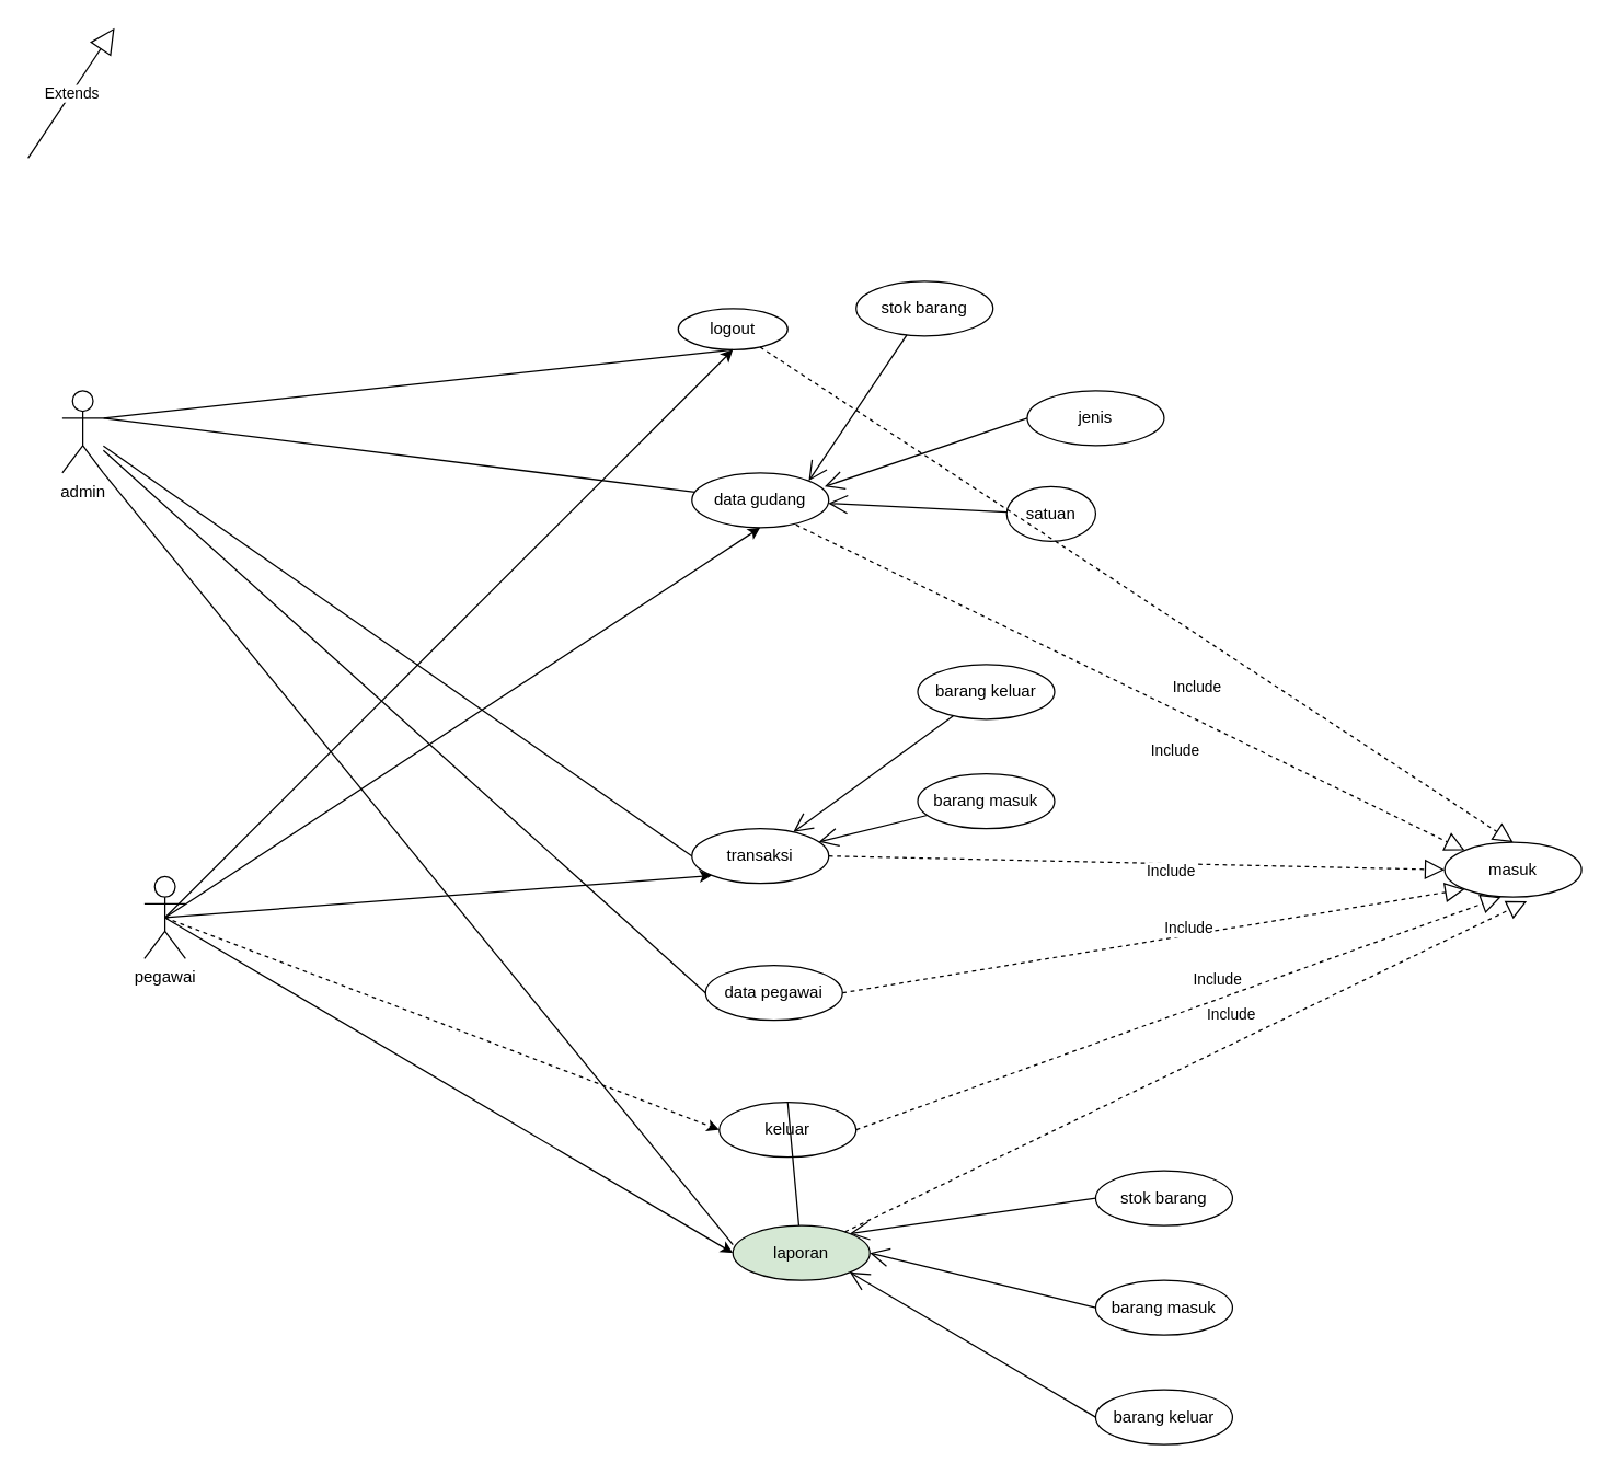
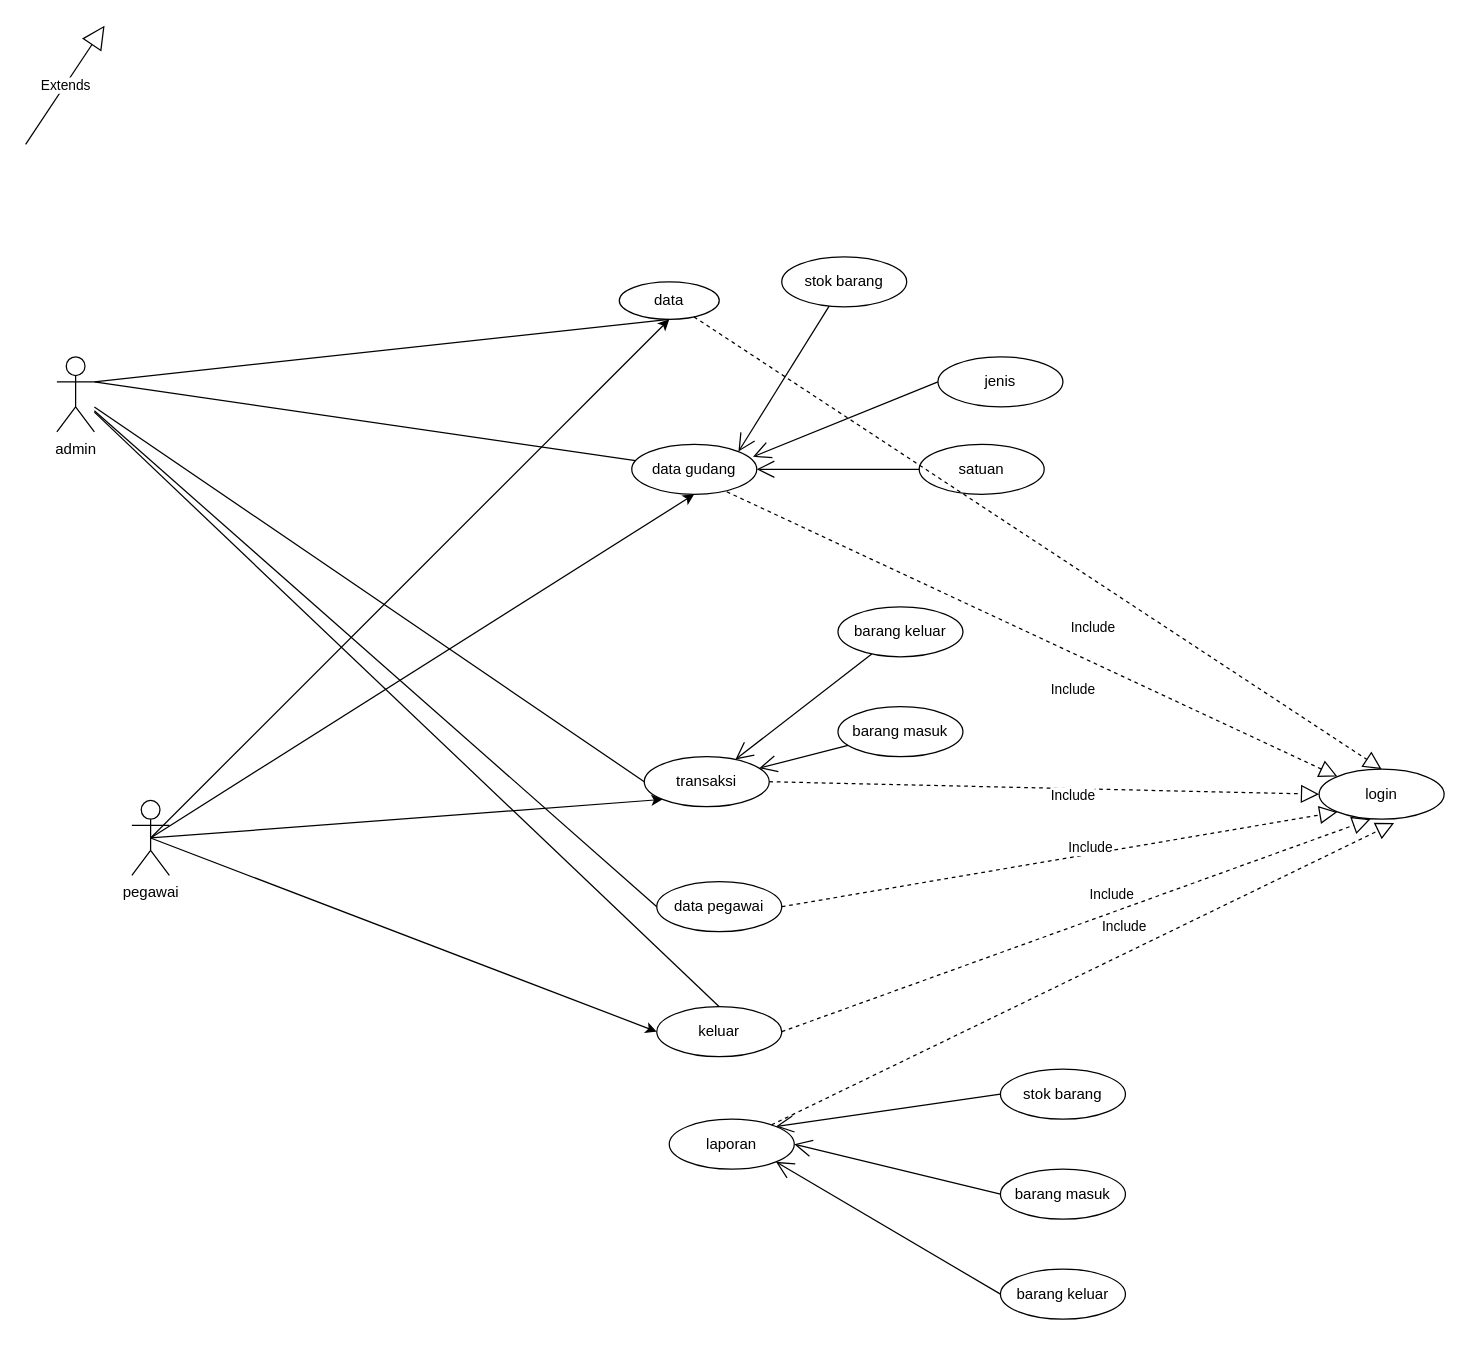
  <mxCell id="0" />
  <mxCell id="1" parent="0" />
  <mxCell id="2" value="admin" style="shape=umlActor;verticalLabelPosition=bottom;verticalAlign=top;html=1;outlineConnect=0;" vertex="1" parent="1"><mxGeometry x="45" y="285" width="30" height="60" as="geometry" /></mxCell>
- <mxCell id="3" value="logout" style="ellipse;whiteSpace=wrap;html=1;" vertex="1" parent="1"><mxGeometry x="495" y="225" width="80" height="30" as="geometry" /></mxCell>
- <mxCell id="4" value="data gudang" style="ellipse;whiteSpace=wrap;html=1;" vertex="1" parent="1"><mxGeometry x="505" y="345" width="100" height="40" as="geometry" /></mxCell>
+ <mxCell id="3" value="data" style="ellipse;whiteSpace=wrap;html=1;" vertex="1" parent="1"><mxGeometry x="495" y="225" width="80" height="30" as="geometry" /></mxCell>
+ <mxCell id="4" value="data gudang" style="ellipse;whiteSpace=wrap;html=1;" vertex="1" parent="1"><mxGeometry x="505" y="355" width="100" height="40" as="geometry" /></mxCell>
  <mxCell id="5" value="stok barang" style="ellipse;whiteSpace=wrap;html=1;" vertex="1" parent="1"><mxGeometry x="625" y="205" width="100" height="40" as="geometry" /></mxCell>
- <mxCell id="6" value="satuan" style="ellipse;whiteSpace=wrap;html=1;" vertex="1" parent="1"><mxGeometry x="735" y="355" width="65" height="40" as="geometry" /></mxCell>
+ <mxCell id="6" value="satuan" style="ellipse;whiteSpace=wrap;html=1;" vertex="1" parent="1"><mxGeometry x="735" y="355" width="100" height="40" as="geometry" /></mxCell>
  <mxCell id="7" value="" style="endArrow=open;endFill=1;endSize=12;html=1;entryX=1;entryY=0;entryDx=0;entryDy=0;" edge="1" parent="1" source="5" target="4"><mxGeometry width="160" relative="1" as="geometry"><mxPoint x="665" y="155" as="sourcePoint" /><mxPoint x="825" y="155" as="targetPoint" /></mxGeometry></mxCell>
  <mxCell id="8" value="" style="endArrow=open;endFill=1;endSize=12;html=1;" edge="1" parent="1" source="6" target="4"><mxGeometry width="160" relative="1" as="geometry"><mxPoint x="665" y="255" as="sourcePoint" /><mxPoint x="825" y="255" as="targetPoint" /></mxGeometry></mxCell>
  <mxCell id="9" value="Extends" style="endArrow=block;endSize=16;endFill=0;html=1;" edge="1" parent="1"><mxGeometry width="160" relative="1" as="geometry"><mxPoint x="20" y="115" as="sourcePoint" /><mxPoint x="83.161" y="20.032" as="targetPoint" /></mxGeometry></mxCell>
- <mxCell id="10" value="transaksi" style="ellipse;whiteSpace=wrap;html=1;" vertex="1" parent="1"><mxGeometry x="505" y="605" width="100" height="40" as="geometry" /></mxCell>
+ <mxCell id="10" value="transaksi" style="ellipse;whiteSpace=wrap;html=1;" vertex="1" parent="1"><mxGeometry x="515" y="605" width="100" height="40" as="geometry" /></mxCell>
  <mxCell id="11" value="barang masuk" style="ellipse;whiteSpace=wrap;html=1;" vertex="1" parent="1"><mxGeometry x="670" y="565" width="100" height="40" as="geometry" /></mxCell>
  <mxCell id="12" value="barang keluar" style="ellipse;whiteSpace=wrap;html=1;" vertex="1" parent="1"><mxGeometry x="670" y="485" width="100" height="40" as="geometry" /></mxCell>
  <mxCell id="13" value="" style="endArrow=open;endFill=1;endSize=12;html=1;" edge="1" parent="1" source="11" target="10"><mxGeometry width="160" relative="1" as="geometry"><mxPoint x="665" y="455" as="sourcePoint" /><mxPoint x="825" y="455" as="targetPoint" /></mxGeometry></mxCell>
  <mxCell id="14" value="" style="endArrow=open;endFill=1;endSize=12;html=1;" edge="1" parent="1" source="12" target="10"><mxGeometry width="160" relative="1" as="geometry"><mxPoint x="665" y="455" as="sourcePoint" /><mxPoint x="825" y="455" as="targetPoint" /></mxGeometry></mxCell>
  <mxCell id="15" value="" style="endArrow=none;html=1;exitX=1;exitY=0.333;exitDx=0;exitDy=0;exitPerimeter=0;" edge="1" parent="1" source="2" target="4"><mxGeometry width="50" height="50" relative="1" as="geometry"><mxPoint x="725" y="165" as="sourcePoint" /><mxPoint x="775" y="115" as="targetPoint" /></mxGeometry></mxCell>
  <mxCell id="16" value="" style="endArrow=none;html=1;entryX=0;entryY=0.5;entryDx=0;entryDy=0;" edge="1" parent="1" source="2" target="10"><mxGeometry width="50" height="50" relative="1" as="geometry"><mxPoint x="725" y="365" as="sourcePoint" /><mxPoint x="565" y="505" as="targetPoint" /></mxGeometry></mxCell>
  <mxCell id="17" value="" style="endArrow=none;html=1;entryX=0.5;entryY=1;entryDx=0;entryDy=0;exitX=1;exitY=0.333;exitDx=0;exitDy=0;exitPerimeter=0;" edge="1" parent="1" source="2" target="3"><mxGeometry width="50" height="50" relative="1" as="geometry"><mxPoint x="725" y="165" as="sourcePoint" /><mxPoint x="775" y="115" as="targetPoint" /></mxGeometry></mxCell>
- <mxCell id="18" value="data pegawai" style="ellipse;whiteSpace=wrap;html=1;" vertex="1" parent="1"><mxGeometry x="515" y="705" width="100" height="40" as="geometry" /></mxCell>
+ <mxCell id="18" value="data pegawai" style="ellipse;whiteSpace=wrap;html=1;" vertex="1" parent="1"><mxGeometry x="525" y="705" width="100" height="40" as="geometry" /></mxCell>
  <mxCell id="19" value="" style="endArrow=none;html=1;exitX=0;exitY=0.5;exitDx=0;exitDy=0;" edge="1" parent="1" source="18" target="2"><mxGeometry width="50" height="50" relative="1" as="geometry"><mxPoint x="725" y="775" as="sourcePoint" /><mxPoint x="445" y="625" as="targetPoint" /></mxGeometry></mxCell>
  <mxCell id="20" value="keluar" style="ellipse;whiteSpace=wrap;html=1;" vertex="1" parent="1"><mxGeometry x="525" y="805" width="100" height="40" as="geometry" /></mxCell>
- <mxCell id="21" value="" style="endArrow=none;html=1;exitX=0.5;exitY=0;exitDx=0;exitDy=0;" edge="1" parent="1" source="20" target="22"><mxGeometry width="50" height="50" relative="1" as="geometry"><mxPoint x="425" y="845" as="sourcePoint" /><mxPoint x="775" y="685" as="targetPoint" /></mxGeometry></mxCell>
- <mxCell id="22" value="laporan" style="ellipse;whiteSpace=wrap;html=1;fillColor=#d5e8d4;" vertex="1" parent="1"><mxGeometry x="535" y="895" width="100" height="40" as="geometry" /></mxCell>
- <mxCell id="23" value="" style="endArrow=none;html=1;entryX=0;entryY=0.35;entryDx=0;entryDy=0;entryPerimeter=0;exitX=1;exitY=1;exitDx=0;exitDy=0;exitPerimeter=0;" edge="1" parent="1" source="2" target="22"><mxGeometry width="50" height="50" relative="1" as="geometry"><mxPoint x="365" y="625" as="sourcePoint" /><mxPoint x="775" y="985" as="targetPoint" /></mxGeometry></mxCell>
+ <mxCell id="21" value="" style="endArrow=none;html=1;exitX=0.5;exitY=0;exitDx=0;exitDy=0;" edge="1" parent="1" source="20" target="2"><mxGeometry width="50" height="50" relative="1" as="geometry"><mxPoint x="425" y="845" as="sourcePoint" /><mxPoint x="775" y="685" as="targetPoint" /></mxGeometry></mxCell>
+ <mxCell id="22" value="laporan" style="ellipse;whiteSpace=wrap;html=1;" vertex="1" parent="1"><mxGeometry x="535" y="895" width="100" height="40" as="geometry" /></mxCell>
  <mxCell id="24" value="stok barang" style="ellipse;whiteSpace=wrap;html=1;" vertex="1" parent="1"><mxGeometry x="800" y="855" width="100" height="40" as="geometry" /></mxCell>
  <mxCell id="25" value="barang masuk" style="ellipse;whiteSpace=wrap;html=1;" vertex="1" parent="1"><mxGeometry x="800" y="935" width="100" height="40" as="geometry" /></mxCell>
  <mxCell id="26" value="barang keluar" style="ellipse;whiteSpace=wrap;html=1;" vertex="1" parent="1"><mxGeometry x="800" y="1015" width="100" height="40" as="geometry" /></mxCell>
  <mxCell id="27" value="" style="endArrow=open;endFill=1;endSize=12;html=1;exitX=0;exitY=0.5;exitDx=0;exitDy=0;entryX=1;entryY=0;entryDx=0;entryDy=0;" edge="1" parent="1" source="24" target="22"><mxGeometry width="160" relative="1" as="geometry"><mxPoint x="665" y="1335" as="sourcePoint" /><mxPoint x="825" y="1335" as="targetPoint" /></mxGeometry></mxCell>
  <mxCell id="28" value="" style="endArrow=open;endFill=1;endSize=12;html=1;exitX=0;exitY=0.5;exitDx=0;exitDy=0;entryX=1;entryY=1;entryDx=0;entryDy=0;" edge="1" parent="1" source="26" target="22"><mxGeometry width="160" relative="1" as="geometry"><mxPoint x="585" y="1395" as="sourcePoint" /><mxPoint x="825" y="1535" as="targetPoint" /></mxGeometry></mxCell>
  <mxCell id="29" value="" style="endArrow=open;endFill=1;endSize=12;html=1;exitX=0;exitY=0.5;exitDx=0;exitDy=0;entryX=1;entryY=0.5;entryDx=0;entryDy=0;" edge="1" parent="1" source="25" target="22"><mxGeometry width="160" relative="1" as="geometry"><mxPoint x="665" y="1435" as="sourcePoint" /><mxPoint x="825" y="1435" as="targetPoint" /></mxGeometry></mxCell>
- <mxCell id="30" value="masuk" style="ellipse;whiteSpace=wrap;html=1;" vertex="1" parent="1"><mxGeometry x="1055" y="615" width="100" height="40" as="geometry" /></mxCell>
+ <mxCell id="30" value="login" style="ellipse;whiteSpace=wrap;html=1;" vertex="1" parent="1"><mxGeometry x="1055" y="615" width="100" height="40" as="geometry" /></mxCell>
  <mxCell id="31" value="" style="endArrow=block;dashed=1;endFill=0;endSize=12;html=1;entryX=0;entryY=0.5;entryDx=0;entryDy=0;exitX=1;exitY=0.5;exitDx=0;exitDy=0;" edge="1" parent="1" source="10" target="30"><mxGeometry width="160" relative="1" as="geometry"><mxPoint x="845" y="675" as="sourcePoint" /><mxPoint x="1005" y="675" as="targetPoint" /></mxGeometry></mxCell>
  <mxCell id="32" value="Include" style="edgeLabel;html=1;align=center;verticalAlign=middle;resizable=0;points=[];" vertex="1" connectable="0" parent="31"><mxGeometry x="0.347" y="2" relative="1" as="geometry"><mxPoint x="-53.04" y="5.66" as="offset" /></mxGeometry></mxCell>
  <mxCell id="33" value="" style="endArrow=block;dashed=1;endFill=0;endSize=12;html=1;entryX=0;entryY=0;entryDx=0;entryDy=0;exitX=0.76;exitY=0.95;exitDx=0;exitDy=0;exitPerimeter=0;" edge="1" parent="1" source="4" target="30"><mxGeometry width="160" relative="1" as="geometry"><mxPoint x="615" y="635" as="sourcePoint" /><mxPoint x="1235" y="525" as="targetPoint" /></mxGeometry></mxCell>
  <mxCell id="34" value="Include" style="edgeLabel;html=1;align=center;verticalAlign=middle;resizable=0;points=[];" vertex="1" connectable="0" parent="33"><mxGeometry x="0.347" y="2" relative="1" as="geometry"><mxPoint x="-53.04" y="5.66" as="offset" /></mxGeometry></mxCell>
  <mxCell id="35" value="" style="endArrow=block;dashed=1;endFill=0;endSize=12;html=1;entryX=0.5;entryY=0;entryDx=0;entryDy=0;" edge="1" parent="1" source="3" target="30"><mxGeometry width="160" relative="1" as="geometry"><mxPoint x="641" y="283" as="sourcePoint" /><mxPoint x="1249.645" y="510.858" as="targetPoint" /></mxGeometry></mxCell>
  <mxCell id="36" value="Include" style="edgeLabel;html=1;align=center;verticalAlign=middle;resizable=0;points=[];" vertex="1" connectable="0" parent="35"><mxGeometry x="0.347" y="2" relative="1" as="geometry"><mxPoint x="-53.04" y="5.66" as="offset" /></mxGeometry></mxCell>
  <mxCell id="37" value="" style="endArrow=block;dashed=1;endFill=0;endSize=12;html=1;exitX=1;exitY=0.5;exitDx=0;exitDy=0;entryX=0;entryY=1;entryDx=0;entryDy=0;" edge="1" parent="1" source="18" target="30"><mxGeometry width="160" relative="1" as="geometry"><mxPoint x="615" y="635" as="sourcePoint" /><mxPoint x="1245" y="545" as="targetPoint" /></mxGeometry></mxCell>
  <mxCell id="38" value="Include" style="edgeLabel;html=1;align=center;verticalAlign=middle;resizable=0;points=[];" vertex="1" connectable="0" parent="37"><mxGeometry x="0.347" y="2" relative="1" as="geometry"><mxPoint x="-53.04" y="5.66" as="offset" /></mxGeometry></mxCell>
  <mxCell id="39" value="" style="endArrow=block;dashed=1;endFill=0;endSize=12;html=1;entryX=0.41;entryY=1;entryDx=0;entryDy=0;entryPerimeter=0;exitX=1;exitY=0.5;exitDx=0;exitDy=0;" edge="1" parent="1" source="20" target="30"><mxGeometry width="160" relative="1" as="geometry"><mxPoint x="615" y="815" as="sourcePoint" /><mxPoint x="1249.645" y="539.142" as="targetPoint" /></mxGeometry></mxCell>
  <mxCell id="40" value="Include" style="edgeLabel;html=1;align=center;verticalAlign=middle;resizable=0;points=[];" vertex="1" connectable="0" parent="39"><mxGeometry x="0.347" y="2" relative="1" as="geometry"><mxPoint x="-53.04" y="5.66" as="offset" /></mxGeometry></mxCell>
  <mxCell id="41" value="" style="endArrow=block;dashed=1;endFill=0;endSize=12;html=1;entryX=0.6;entryY=1.075;entryDx=0;entryDy=0;entryPerimeter=0;" edge="1" parent="1" source="22" target="30"><mxGeometry width="160" relative="1" as="geometry"><mxPoint x="519.031" y="1097.461" as="sourcePoint" /><mxPoint x="1276" y="545" as="targetPoint" /></mxGeometry></mxCell>
  <mxCell id="42" value="Include" style="edgeLabel;html=1;align=center;verticalAlign=middle;resizable=0;points=[];" vertex="1" connectable="0" parent="41"><mxGeometry x="0.347" y="2" relative="1" as="geometry"><mxPoint x="-53.04" y="5.66" as="offset" /></mxGeometry></mxCell>
  <mxCell id="43" value="pegawai" style="shape=umlActor;verticalLabelPosition=bottom;verticalAlign=top;html=1;outlineConnect=0;" vertex="1" parent="1"><mxGeometry x="105" y="640" width="30" height="60" as="geometry" /></mxCell>
  <mxCell id="44" value="jenis" style="ellipse;whiteSpace=wrap;html=1;" vertex="1" parent="1"><mxGeometry x="750" y="285" width="100" height="40" as="geometry" /></mxCell>
  <mxCell id="45" value="" style="endArrow=open;endFill=1;endSize=12;html=1;exitX=0;exitY=0.5;exitDx=0;exitDy=0;entryX=0.97;entryY=0.25;entryDx=0;entryDy=0;entryPerimeter=0;" edge="1" parent="1" source="44" target="4"><mxGeometry width="160" relative="1" as="geometry"><mxPoint x="672.789" y="254.394" as="sourcePoint" /><mxPoint x="595" y="365" as="targetPoint" /></mxGeometry></mxCell>
  <mxCell id="46" value="" style="endArrow=classic;html=1;entryX=0.5;entryY=1;entryDx=0;entryDy=0;exitX=0.5;exitY=0.5;exitDx=0;exitDy=0;exitPerimeter=0;" edge="1" parent="1" source="43" target="3"><mxGeometry width="50" height="50" relative="1" as="geometry"><mxPoint x="175" y="1135" as="sourcePoint" /><mxPoint x="135" y="675" as="targetPoint" /></mxGeometry></mxCell>
  <mxCell id="47" value="" style="endArrow=classic;html=1;entryX=0.5;entryY=1;entryDx=0;entryDy=0;exitX=0.5;exitY=0.5;exitDx=0;exitDy=0;exitPerimeter=0;" edge="1" parent="1" source="43" target="4"><mxGeometry width="50" height="50" relative="1" as="geometry"><mxPoint x="175" y="1135" as="sourcePoint" /><mxPoint x="-35" y="665" as="targetPoint" /></mxGeometry></mxCell>
  <mxCell id="48" value="" style="endArrow=classic;html=1;entryX=0;entryY=1;entryDx=0;entryDy=0;exitX=0.5;exitY=0.5;exitDx=0;exitDy=0;exitPerimeter=0;" edge="1" parent="1" source="43" target="10"><mxGeometry width="50" height="50" relative="1" as="geometry"><mxPoint x="175" y="1135" as="sourcePoint" /><mxPoint x="235" y="1235" as="targetPoint" /></mxGeometry></mxCell>
- <mxCell id="49" value="" style="endArrow=classic;html=1;entryX=0;entryY=0.5;entryDx=0;entryDy=0;exitX=0.5;exitY=0.5;exitDx=0;exitDy=0;exitPerimeter=0;dashed=1;" edge="1" parent="1" source="43" target="20"><mxGeometry width="50" height="50" relative="1" as="geometry"><mxPoint x="175" y="1135" as="sourcePoint" /><mxPoint x="45" y="895" as="targetPoint" /></mxGeometry></mxCell>
- <mxCell id="50" value="" style="endArrow=classic;html=1;entryX=0;entryY=0.5;entryDx=0;entryDy=0;exitX=0.5;exitY=0.5;exitDx=0;exitDy=0;exitPerimeter=0;" edge="1" parent="1" source="43" target="22"><mxGeometry width="50" height="50" relative="1" as="geometry"><mxPoint x="175" y="1135" as="sourcePoint" /><mxPoint x="325" y="1215" as="targetPoint" /></mxGeometry></mxCell>
+ <mxCell id="49" value="" style="endArrow=classic;html=1;entryX=0;entryY=0.5;entryDx=0;entryDy=0;exitX=0.5;exitY=0.5;exitDx=0;exitDy=0;exitPerimeter=0;" edge="1" parent="1" source="43" target="20"><mxGeometry width="50" height="50" relative="1" as="geometry"><mxPoint x="175" y="1135" as="sourcePoint" /><mxPoint x="45" y="895" as="targetPoint" /></mxGeometry></mxCell>
